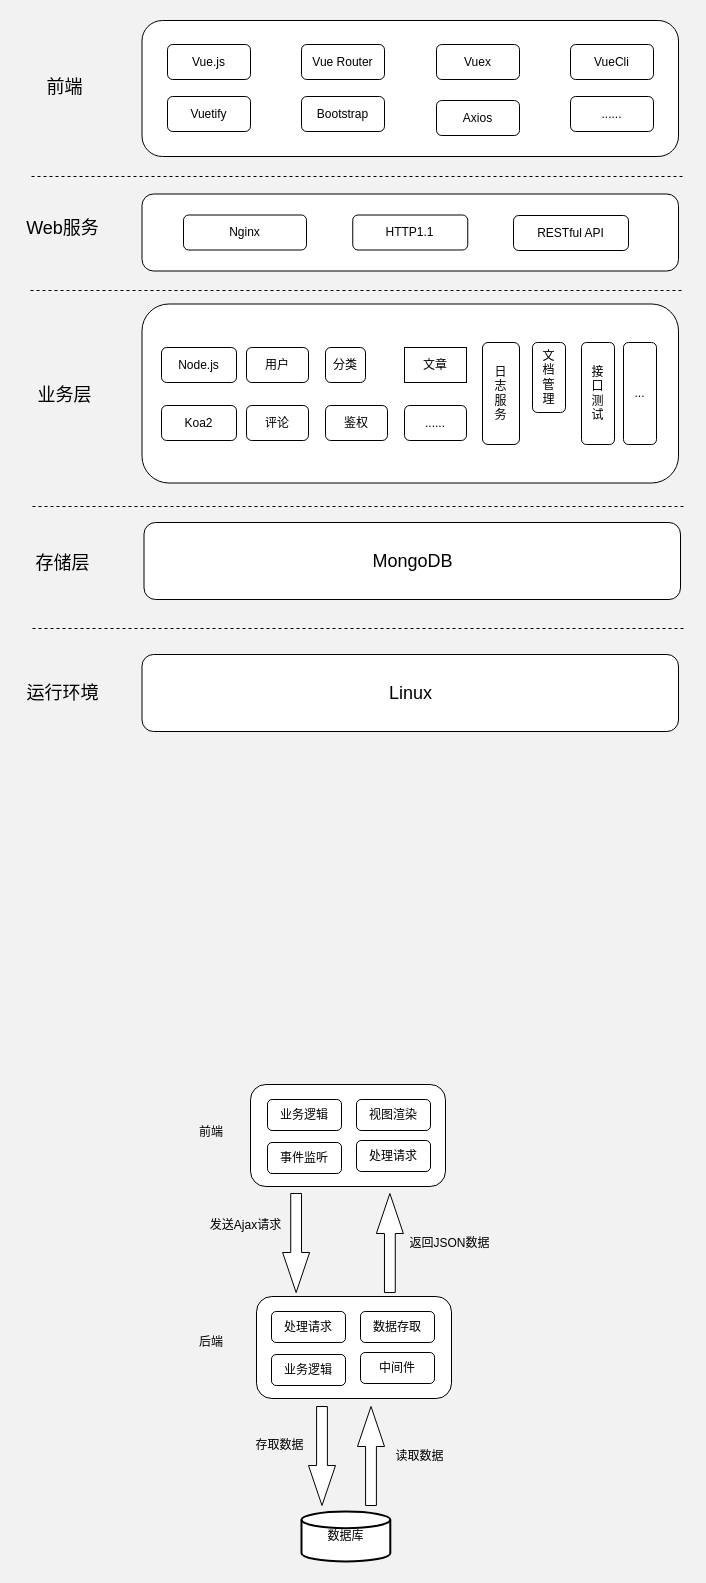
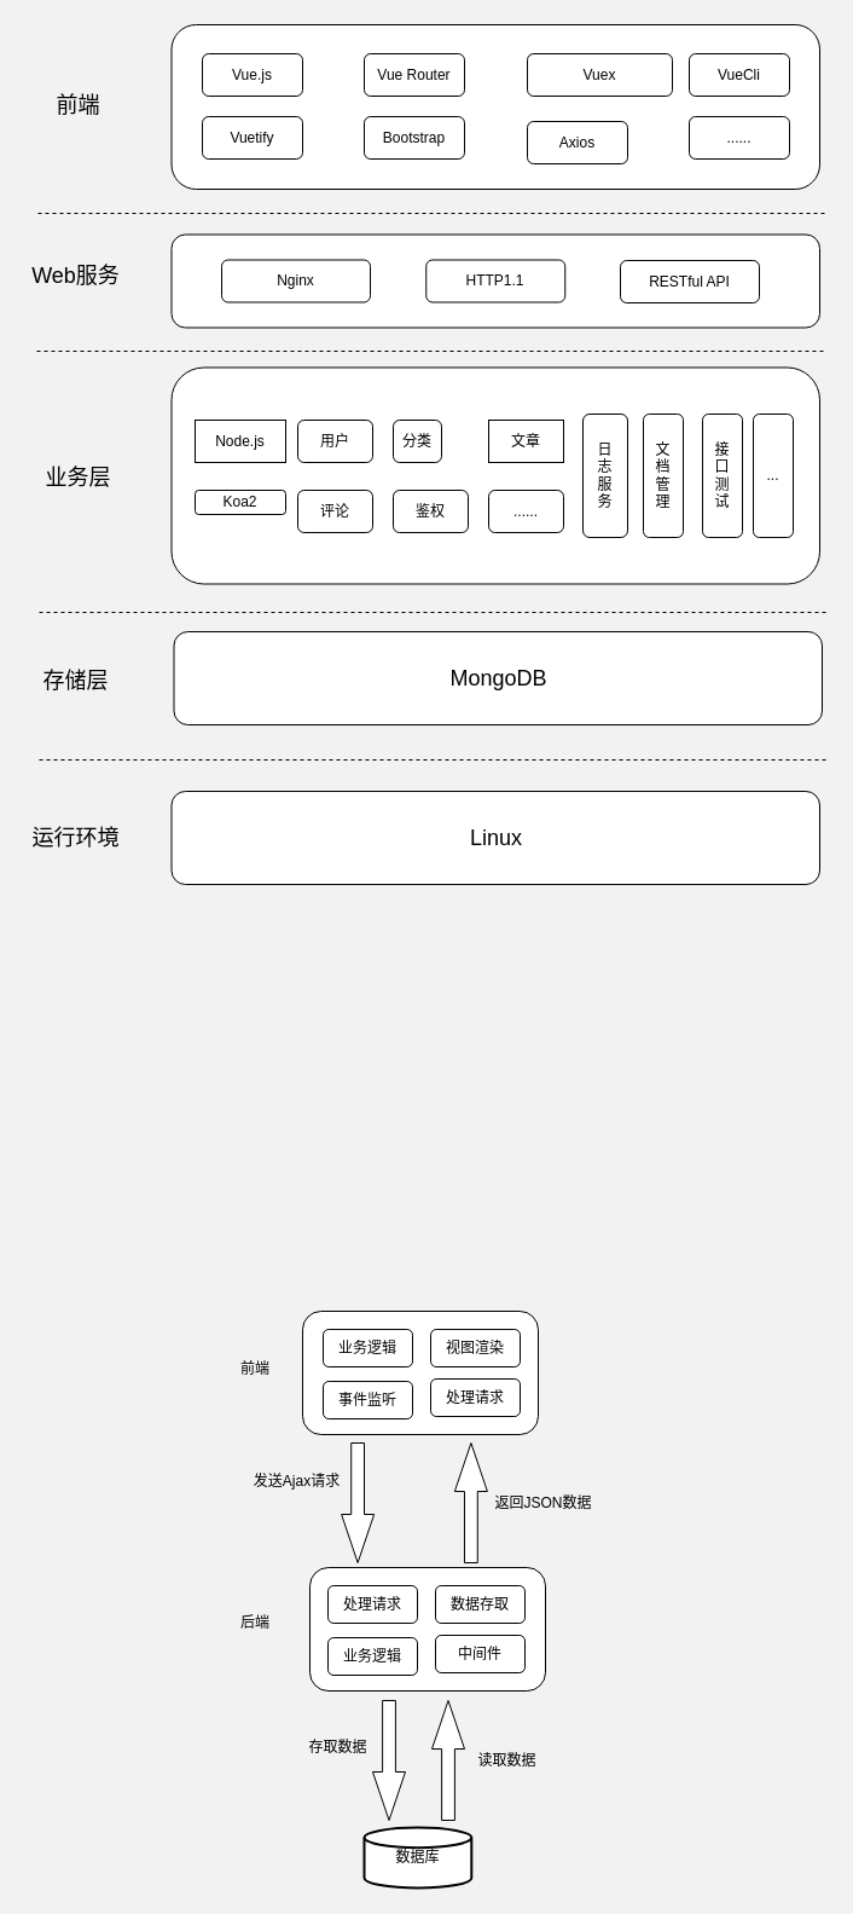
  <mxCell id="0" />
  <mxCell id="1" parent="0" />
  <mxCell id="2" value="" style="rounded=1;whiteSpace=wrap;html=1;fontSize=18;" parent="1" vertex="1"><mxGeometry x="141.5" y="193.5" width="536.5" height="77" as="geometry" /></mxCell>
  <mxCell id="3" value="" style="rounded=1;whiteSpace=wrap;html=1;fontSize=18;" parent="1" vertex="1"><mxGeometry x="141.5" y="20" width="536.5" height="136" as="geometry" /></mxCell>
  <mxCell id="4" value="前端" style="text;html=1;align=center;verticalAlign=middle;resizable=0;points=[];autosize=1;fontSize=18;" parent="1" vertex="1"><mxGeometry x="41" y="74" width="46" height="26" as="geometry" /></mxCell>
  <mxCell id="5" value="Vue.js" style="rounded=1;whiteSpace=wrap;html=1;" parent="1" vertex="1"><mxGeometry x="167" y="44" width="83" height="35" as="geometry" /></mxCell>
  <mxCell id="6" value="Vue Router" style="rounded=1;whiteSpace=wrap;html=1;" parent="1" vertex="1"><mxGeometry x="301" y="44" width="83" height="35" as="geometry" /></mxCell>
- <mxCell id="7" value="Vuex" style="rounded=1;whiteSpace=wrap;html=1;" parent="1" vertex="1"><mxGeometry x="436" y="44" width="83" height="35" as="geometry" /></mxCell>
+ <mxCell id="7" value="Vuex" style="rounded=1;whiteSpace=wrap;html=1;" parent="1" vertex="1"><mxGeometry x="436" y="44" width="120" height="35" as="geometry" /></mxCell>
  <mxCell id="8" value="VueCli" style="rounded=1;whiteSpace=wrap;html=1;" parent="1" vertex="1"><mxGeometry x="570" y="44" width="83" height="35" as="geometry" /></mxCell>
  <mxCell id="9" value="Vuetify" style="rounded=1;whiteSpace=wrap;html=1;" parent="1" vertex="1"><mxGeometry x="167" y="96" width="83" height="35" as="geometry" /></mxCell>
  <mxCell id="10" value="Bootstrap" style="rounded=1;whiteSpace=wrap;html=1;" parent="1" vertex="1"><mxGeometry x="301" y="96" width="83" height="35" as="geometry" /></mxCell>
  <mxCell id="11" value="存储层" style="text;html=1;align=center;verticalAlign=middle;resizable=0;points=[];autosize=1;fontSize=18;" parent="1" vertex="1"><mxGeometry x="30" y="550" width="64" height="26" as="geometry" /></mxCell>
  <mxCell id="12" value="MongoDB" style="rounded=1;whiteSpace=wrap;html=1;fontSize=18;" parent="1" vertex="1"><mxGeometry x="143.5" y="522" width="536.5" height="77" as="geometry" /></mxCell>
  <mxCell id="13" value="HTTP1.1" style="rounded=1;whiteSpace=wrap;html=1;" parent="1" vertex="1"><mxGeometry x="352.25" y="214.5" width="115" height="35" as="geometry" /></mxCell>
  <mxCell id="14" value="运行环境" style="text;html=1;align=center;verticalAlign=middle;resizable=0;points=[];autosize=1;fontSize=18;" parent="1" vertex="1"><mxGeometry x="21" y="679.5" width="82" height="26" as="geometry" /></mxCell>
  <mxCell id="15" value="Linux" style="rounded=1;whiteSpace=wrap;html=1;fontSize=18;" parent="1" vertex="1"><mxGeometry x="141.5" y="654" width="536.5" height="77" as="geometry" /></mxCell>
  <mxCell id="16" value="Web服务" style="text;html=1;align=center;verticalAlign=middle;resizable=0;points=[];autosize=1;fontSize=18;" parent="1" vertex="1"><mxGeometry x="20" y="215" width="83" height="26" as="geometry" /></mxCell>
  <mxCell id="17" value="Nginx" style="rounded=1;whiteSpace=wrap;html=1;" parent="1" vertex="1"><mxGeometry x="183" y="214.5" width="123" height="35" as="geometry" /></mxCell>
  <mxCell id="18" value="RESTful API" style="rounded=1;whiteSpace=wrap;html=1;" parent="1" vertex="1"><mxGeometry x="513" y="215" width="115" height="35" as="geometry" /></mxCell>
  <mxCell id="19" value="" style="rounded=1;whiteSpace=wrap;html=1;fontSize=18;" parent="1" vertex="1"><mxGeometry x="141.5" y="303.5" width="536.5" height="179" as="geometry" /></mxCell>
- <mxCell id="20" value="Koa2" style="rounded=1;whiteSpace=wrap;html=1;" parent="1" vertex="1"><mxGeometry x="161" y="405" width="75" height="35" as="geometry" /></mxCell>
+ <mxCell id="20" value="Koa2" style="rounded=1;whiteSpace=wrap;html=1;" parent="1" vertex="1"><mxGeometry x="161" y="405" width="75" height="20" as="geometry" /></mxCell>
  <mxCell id="21" value="业务层" style="text;html=1;align=center;verticalAlign=middle;resizable=0;points=[];autosize=1;fontSize=18;" parent="1" vertex="1"><mxGeometry x="32" y="382" width="64" height="26" as="geometry" /></mxCell>
- <mxCell id="22" value="Node.js" style="rounded=1;whiteSpace=wrap;html=1;" parent="1" vertex="1"><mxGeometry x="161" y="347" width="75" height="35" as="geometry" /></mxCell>
+ <mxCell id="22" value="Node.js" style="whiteSpace=wrap;html=1;rounded=0;" parent="1" vertex="1"><mxGeometry x="161" y="347" width="75" height="35" as="geometry" /></mxCell>
  <mxCell id="23" value="日&lt;br&gt;志&lt;br&gt;服&lt;br&gt;务" style="rounded=1;whiteSpace=wrap;html=1;" parent="1" vertex="1"><mxGeometry x="482" y="342" width="37" height="102" as="geometry" /></mxCell>
- <mxCell id="24" value="文&lt;br&gt;档&lt;br&gt;管&lt;br&gt;理" style="rounded=1;whiteSpace=wrap;html=1;" parent="1" vertex="1"><mxGeometry x="532" y="342" width="33" height="70" as="geometry" /></mxCell>
+ <mxCell id="24" value="文&lt;br&gt;档&lt;br&gt;管&lt;br&gt;理" style="rounded=1;whiteSpace=wrap;html=1;" parent="1" vertex="1"><mxGeometry x="532" y="342" width="33" height="102" as="geometry" /></mxCell>
  <mxCell id="25" value="接&lt;br&gt;口&lt;br&gt;测&lt;br&gt;试" style="rounded=1;whiteSpace=wrap;html=1;" parent="1" vertex="1"><mxGeometry x="581" y="342" width="33" height="102" as="geometry" /></mxCell>
  <mxCell id="26" value="用户" style="rounded=1;whiteSpace=wrap;html=1;" parent="1" vertex="1"><mxGeometry x="246" y="347" width="62" height="35" as="geometry" /></mxCell>
  <mxCell id="27" value="分类" style="rounded=1;whiteSpace=wrap;html=1;" parent="1" vertex="1"><mxGeometry x="325" y="347" width="40" height="35" as="geometry" /></mxCell>
  <mxCell id="28" value="文章" style="whiteSpace=wrap;html=1;rounded=0;" parent="1" vertex="1"><mxGeometry x="404" y="347" width="62" height="35" as="geometry" /></mxCell>
  <mxCell id="29" value="评论" style="rounded=1;whiteSpace=wrap;html=1;" parent="1" vertex="1"><mxGeometry x="246" y="405" width="62" height="35" as="geometry" /></mxCell>
  <mxCell id="30" value="鉴权" style="rounded=1;whiteSpace=wrap;html=1;" parent="1" vertex="1"><mxGeometry x="325" y="405" width="62" height="35" as="geometry" /></mxCell>
  <mxCell id="31" value="......" style="rounded=1;whiteSpace=wrap;html=1;" parent="1" vertex="1"><mxGeometry x="404" y="405" width="62" height="35" as="geometry" /></mxCell>
  <mxCell id="32" value="..." style="rounded=1;whiteSpace=wrap;html=1;" parent="1" vertex="1"><mxGeometry x="623" y="342" width="33" height="102" as="geometry" /></mxCell>
  <mxCell id="33" value="Axios" style="rounded=1;whiteSpace=wrap;html=1;" parent="1" vertex="1"><mxGeometry x="436" y="100" width="83" height="35" as="geometry" /></mxCell>
  <mxCell id="34" value="......" style="rounded=1;whiteSpace=wrap;html=1;" parent="1" vertex="1"><mxGeometry x="570" y="96" width="83" height="35" as="geometry" /></mxCell>
  <mxCell id="35" value="" style="endArrow=none;dashed=1;html=1;fontSize=18;" parent="1" edge="1"><mxGeometry width="50" height="50" relative="1" as="geometry"><mxPoint x="31" y="176" as="sourcePoint" /><mxPoint x="683" y="176" as="targetPoint" /></mxGeometry></mxCell>
  <mxCell id="36" value="" style="endArrow=none;dashed=1;html=1;fontSize=18;" parent="1" edge="1"><mxGeometry width="50" height="50" relative="1" as="geometry"><mxPoint x="30" y="290" as="sourcePoint" /><mxPoint x="682" y="290" as="targetPoint" /></mxGeometry></mxCell>
  <mxCell id="37" value="" style="endArrow=none;dashed=1;html=1;fontSize=18;" parent="1" edge="1"><mxGeometry width="50" height="50" relative="1" as="geometry"><mxPoint x="32" y="506" as="sourcePoint" /><mxPoint x="684" y="506" as="targetPoint" /></mxGeometry></mxCell>
  <mxCell id="38" value="" style="endArrow=none;dashed=1;html=1;fontSize=18;" parent="1" edge="1"><mxGeometry width="50" height="50" relative="1" as="geometry"><mxPoint x="32" y="628" as="sourcePoint" /><mxPoint x="684" y="628" as="targetPoint" /></mxGeometry></mxCell>
  <mxCell id="39" value="前端" style="text;html=1;strokeColor=none;fillColor=none;align=center;verticalAlign=middle;whiteSpace=wrap;rounded=0;" parent="1" vertex="1"><mxGeometry x="191" y="1122" width="40" height="20" as="geometry" /></mxCell>
  <mxCell id="40" value="后端" style="text;html=1;strokeColor=none;fillColor=none;align=center;verticalAlign=middle;whiteSpace=wrap;rounded=0;" parent="1" vertex="1"><mxGeometry x="191" y="1332" width="40" height="20" as="geometry" /></mxCell>
  <mxCell id="41" value="" style="rounded=1;whiteSpace=wrap;html=1;" parent="1" vertex="1"><mxGeometry x="250" y="1084" width="195" height="102" as="geometry" /></mxCell>
  <mxCell id="42" value="业务逻辑" style="rounded=1;whiteSpace=wrap;html=1;" parent="1" vertex="1"><mxGeometry x="267" y="1099" width="74" height="31" as="geometry" /></mxCell>
  <mxCell id="43" value="视图渲染" style="rounded=1;whiteSpace=wrap;html=1;" parent="1" vertex="1"><mxGeometry x="356" y="1099" width="74" height="31" as="geometry" /></mxCell>
  <mxCell id="44" value="事件监听" style="rounded=1;whiteSpace=wrap;html=1;" parent="1" vertex="1"><mxGeometry x="267" y="1142" width="74" height="31" as="geometry" /></mxCell>
  <mxCell id="45" value="处理请求" style="rounded=1;whiteSpace=wrap;html=1;" parent="1" vertex="1"><mxGeometry x="356" y="1140" width="74" height="31" as="geometry" /></mxCell>
  <mxCell id="46" value="" style="rounded=1;whiteSpace=wrap;html=1;" parent="1" vertex="1"><mxGeometry x="256" y="1296" width="195" height="102" as="geometry" /></mxCell>
  <mxCell id="47" value="处理请求" style="rounded=1;whiteSpace=wrap;html=1;" parent="1" vertex="1"><mxGeometry x="271" y="1311" width="74" height="31" as="geometry" /></mxCell>
  <mxCell id="48" value="数据存取" style="rounded=1;whiteSpace=wrap;html=1;" parent="1" vertex="1"><mxGeometry x="360" y="1311" width="74" height="31" as="geometry" /></mxCell>
  <mxCell id="49" value="业务逻辑" style="rounded=1;whiteSpace=wrap;html=1;" parent="1" vertex="1"><mxGeometry x="271" y="1354" width="74" height="31" as="geometry" /></mxCell>
  <mxCell id="50" value="中间件" style="rounded=1;whiteSpace=wrap;html=1;" parent="1" vertex="1"><mxGeometry x="360" y="1352" width="74" height="31" as="geometry" /></mxCell>
  <mxCell id="51" value="数据库" style="strokeWidth=2;html=1;shape=mxgraph.flowchart.database;whiteSpace=wrap;" parent="1" vertex="1"><mxGeometry x="301" y="1511" width="88.79" height="50" as="geometry" /></mxCell>
  <mxCell id="52" value="读取数据" style="text;html=1;align=center;verticalAlign=middle;resizable=0;points=[];autosize=1;" parent="1" vertex="1"><mxGeometry x="390" y="1446.5" width="58" height="18" as="geometry" /></mxCell>
  <mxCell id="53" value="" style="html=1;shadow=0;dashed=0;align=center;verticalAlign=middle;shape=mxgraph.arrows2.arrow;dy=0.6;dx=40;direction=south;notch=0;" parent="1" vertex="1"><mxGeometry x="282.13" y="1193" width="27" height="99" as="geometry" /></mxCell>
  <mxCell id="54" value="发送Ajax请求" style="text;html=1;align=center;verticalAlign=middle;resizable=0;points=[];autosize=1;" parent="1" vertex="1"><mxGeometry x="204" y="1216" width="81" height="18" as="geometry" /></mxCell>
  <mxCell id="55" value="" style="html=1;shadow=0;dashed=0;align=center;verticalAlign=middle;shape=mxgraph.arrows2.arrow;dy=0.6;dx=40;direction=south;notch=0;rotation=-180;" parent="1" vertex="1"><mxGeometry x="375.88" y="1193" width="27" height="99" as="geometry" /></mxCell>
  <mxCell id="56" value="返回JSON数据" style="text;html=1;align=center;verticalAlign=middle;resizable=0;points=[];autosize=1;" parent="1" vertex="1"><mxGeometry x="404" y="1233.5" width="90" height="18" as="geometry" /></mxCell>
  <mxCell id="57" value="" style="html=1;shadow=0;dashed=0;align=center;verticalAlign=middle;shape=mxgraph.arrows2.arrow;dy=0.6;dx=40;direction=south;notch=0;" parent="1" vertex="1"><mxGeometry x="308" y="1406" width="27" height="99" as="geometry" /></mxCell>
  <mxCell id="58" value="" style="html=1;shadow=0;dashed=0;align=center;verticalAlign=middle;shape=mxgraph.arrows2.arrow;dy=0.6;dx=40;direction=south;notch=0;rotation=-180;" parent="1" vertex="1"><mxGeometry x="357" y="1406" width="27" height="99" as="geometry" /></mxCell>
  <mxCell id="59" value="存取数据" style="text;html=1;align=center;verticalAlign=middle;resizable=0;points=[];autosize=1;" parent="1" vertex="1"><mxGeometry x="250" y="1436" width="58" height="18" as="geometry" /></mxCell>
